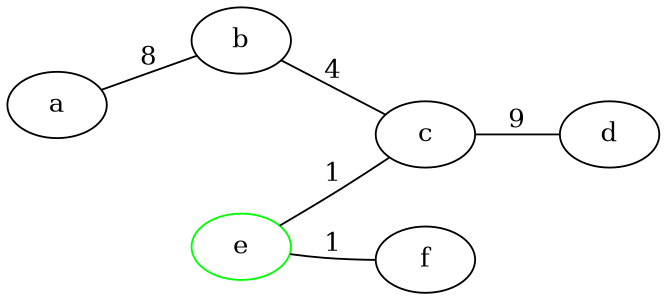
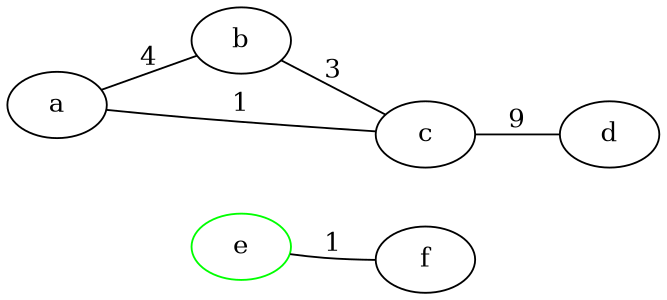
  digraph {
    rankdir=LR
    edge [arrowhead=none]
    n1 [label=a]
    n2 [label=b]
    n3 [label=c]
    n4 [color=green label=e]
    n5 [label=f]
    n6 [label=d]
-   n1 -> n2 [label=8]
-   n2 -> n3 [label=4]
+   n1 -> n2 [label=4]
+   n2 -> n3 [label=3]
    n3 -> n6 [label=9]
-   n4 -> n3 [label=1]
+   n1 -> n3 [label=1]
    n4 -> n5 [label=1]
  }
